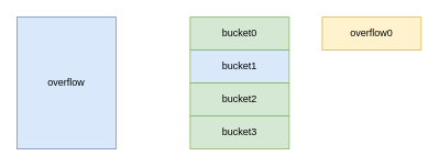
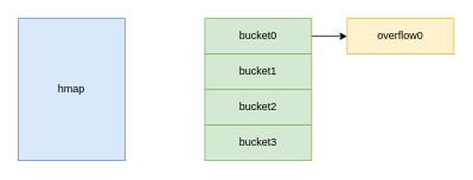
  <mxCell id="0" />
  <mxCell id="1" parent="0" />
- <mxCell id="2" value="overflow" style="rounded=0;whiteSpace=wrap;html=1;fillColor=#dae8fc;strokeColor=#6c8ebf;fontColor=#000000;labelBackgroundColor=none;" vertex="1" parent="1"><mxGeometry x="20" y="20" width="120" height="160" as="geometry" /></mxCell>
- <mxCell id="3" value="" style="edgeStyle=orthogonalEdgeStyle;rounded=0;orthogonalLoop=1;jettySize=auto;html=1;fontColor=#000000;labelBackgroundColor=none;" edge="1" parent="1" source="4" target="5"><mxGeometry relative="1" as="geometry" /></mxCell>
+ <mxCell id="2" value="hmap" style="rounded=0;whiteSpace=wrap;html=1;fillColor=#dae8fc;strokeColor=#6c8ebf;fontColor=#000000;labelBackgroundColor=none;" vertex="1" parent="1"><mxGeometry x="20" y="20" width="120" height="160" as="geometry" /></mxCell>
+ <mxCell id="3" value="" style="edgeStyle=orthogonalEdgeStyle;rounded=0;orthogonalLoop=1;jettySize=auto;html=1;fontColor=#000000;labelBackgroundColor=none;" edge="1" parent="1" source="4" target="8"><mxGeometry relative="1" as="geometry" /></mxCell>
  <mxCell id="4" value="bucket0" style="rounded=0;whiteSpace=wrap;html=1;fillColor=#d5e8d4;strokeColor=#82b366;fontColor=#000000;labelBackgroundColor=none;" vertex="1" parent="1"><mxGeometry x="230" y="20" width="120" height="40" as="geometry" /></mxCell>
- <mxCell id="5" value="&lt;span style=&quot;font-family: Helvetica; font-size: 12px; font-style: normal; font-variant-ligatures: normal; font-variant-caps: normal; font-weight: 400; letter-spacing: normal; orphans: 2; text-align: center; text-indent: 0px; text-transform: none; widows: 2; word-spacing: 0px; -webkit-text-stroke-width: 0px; text-decoration-thickness: initial; text-decoration-style: initial; text-decoration-color: initial; float: none; display: inline !important;&quot;&gt;bucket1&lt;/span&gt;" style="rounded=0;whiteSpace=wrap;html=1;fillColor=#dae8fc;strokeColor=#82b366;fontColor=#000000;labelBackgroundColor=none;" vertex="1" parent="1"><mxGeometry x="230" y="60" width="120" height="40" as="geometry" /></mxCell>
+ <mxCell id="5" value="&lt;span style=&quot;font-family: Helvetica; font-size: 12px; font-style: normal; font-variant-ligatures: normal; font-variant-caps: normal; font-weight: 400; letter-spacing: normal; orphans: 2; text-align: center; text-indent: 0px; text-transform: none; widows: 2; word-spacing: 0px; -webkit-text-stroke-width: 0px; text-decoration-thickness: initial; text-decoration-style: initial; text-decoration-color: initial; float: none; display: inline !important;&quot;&gt;bucket1&lt;/span&gt;" style="rounded=0;whiteSpace=wrap;html=1;fillColor=#d5e8d4;strokeColor=#82b366;fontColor=#000000;labelBackgroundColor=none;" vertex="1" parent="1"><mxGeometry x="230" y="60" width="120" height="40" as="geometry" /></mxCell>
  <mxCell id="6" value="&lt;span style=&quot;font-family: Helvetica; font-size: 12px; font-style: normal; font-variant-ligatures: normal; font-variant-caps: normal; font-weight: 400; letter-spacing: normal; orphans: 2; text-align: center; text-indent: 0px; text-transform: none; widows: 2; word-spacing: 0px; -webkit-text-stroke-width: 0px; text-decoration-thickness: initial; text-decoration-style: initial; text-decoration-color: initial; float: none; display: inline !important;&quot;&gt;bucket2&lt;/span&gt;" style="rounded=0;whiteSpace=wrap;html=1;fillColor=#d5e8d4;strokeColor=#82b366;fontColor=#000000;labelBackgroundColor=none;" vertex="1" parent="1"><mxGeometry x="230" y="100" width="120" height="40" as="geometry" /></mxCell>
  <mxCell id="7" value="&lt;span style=&quot;font-family: Helvetica; font-size: 12px; font-style: normal; font-variant-ligatures: normal; font-variant-caps: normal; font-weight: 400; letter-spacing: normal; orphans: 2; text-align: center; text-indent: 0px; text-transform: none; widows: 2; word-spacing: 0px; -webkit-text-stroke-width: 0px; text-decoration-thickness: initial; text-decoration-style: initial; text-decoration-color: initial; float: none; display: inline !important;&quot;&gt;bucket3&lt;/span&gt;" style="rounded=0;whiteSpace=wrap;html=1;fillColor=#d5e8d4;strokeColor=#82b366;fontColor=#000000;labelBackgroundColor=none;" vertex="1" parent="1"><mxGeometry x="230" y="140" width="120" height="40" as="geometry" /></mxCell>
  <mxCell id="8" value="overflow0" style="rounded=0;whiteSpace=wrap;html=1;labelBackgroundColor=none;fillColor=#fff2cc;strokeColor=#d6b656;" vertex="1" parent="1"><mxGeometry x="390" y="20" width="120" height="40" as="geometry" /></mxCell>
